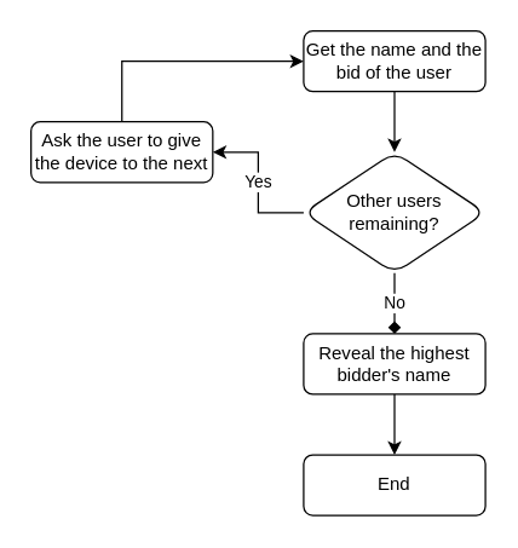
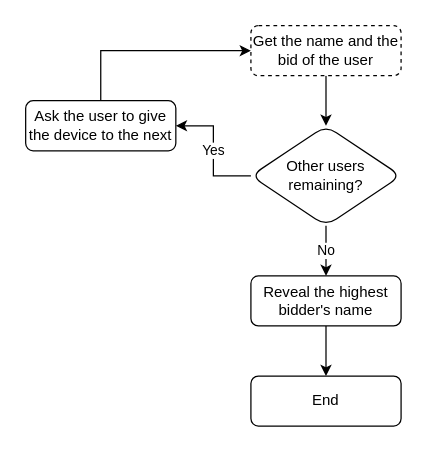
  <mxCell id="0" />
  <mxCell id="1" parent="0" />
  <mxCell id="2" value="" style="edgeStyle=orthogonalEdgeStyle;rounded=0;orthogonalLoop=1;jettySize=auto;html=1;" edge="1" parent="1" source="3" target="6"><mxGeometry relative="1" as="geometry" /></mxCell>
- <mxCell id="3" value="Get the name and the bid of the user" style="rounded=1;whiteSpace=wrap;html=1;" vertex="1" parent="1"><mxGeometry x="200" y="20" width="120" height="40" as="geometry" /></mxCell>
+ <mxCell id="3" value="Get the name and the bid of the user" style="rounded=1;whiteSpace=wrap;html=1;dashed=1;" vertex="1" parent="1"><mxGeometry x="200" y="20" width="120" height="40" as="geometry" /></mxCell>
  <mxCell id="4" value="Yes" style="edgeStyle=orthogonalEdgeStyle;rounded=0;orthogonalLoop=1;jettySize=auto;html=1;" edge="1" parent="1" source="6" target="8"><mxGeometry relative="1" as="geometry" /></mxCell>
- <mxCell id="5" value="No" style="edgeStyle=orthogonalEdgeStyle;rounded=0;orthogonalLoop=1;jettySize=auto;html=1;endArrow=diamond;" edge="1" parent="1" source="6" target="10"><mxGeometry relative="1" as="geometry" /></mxCell>
+ <mxCell id="5" value="No" style="edgeStyle=orthogonalEdgeStyle;rounded=0;orthogonalLoop=1;jettySize=auto;html=1;" edge="1" parent="1" source="6" target="10"><mxGeometry relative="1" as="geometry" /></mxCell>
  <mxCell id="6" value="Other users remaining?" style="rhombus;whiteSpace=wrap;html=1;rounded=1;" vertex="1" parent="1"><mxGeometry x="200" y="100" width="120" height="80" as="geometry" /></mxCell>
  <mxCell id="7" style="edgeStyle=orthogonalEdgeStyle;rounded=0;orthogonalLoop=1;jettySize=auto;html=1;entryX=0;entryY=0.5;entryDx=0;entryDy=0;" edge="1" parent="1" source="8" target="3"><mxGeometry relative="1" as="geometry"><Array as="points"><mxPoint x="80" y="40" /></Array></mxGeometry></mxCell>
  <mxCell id="8" value="Ask the user to give the device to the next" style="whiteSpace=wrap;html=1;rounded=1;" vertex="1" parent="1"><mxGeometry x="20" y="80" width="120" height="40" as="geometry" /></mxCell>
  <mxCell id="9" value="" style="edgeStyle=orthogonalEdgeStyle;rounded=0;orthogonalLoop=1;jettySize=auto;html=1;" edge="1" parent="1" source="10" target="11"><mxGeometry relative="1" as="geometry" /></mxCell>
  <mxCell id="10" value="Reveal the highest bidder's name" style="whiteSpace=wrap;html=1;rounded=1;" vertex="1" parent="1"><mxGeometry x="200" y="220" width="120" height="40" as="geometry" /></mxCell>
  <mxCell id="11" value="End" style="whiteSpace=wrap;html=1;rounded=1;" vertex="1" parent="1"><mxGeometry x="200" y="300" width="120" height="40" as="geometry" /></mxCell>
